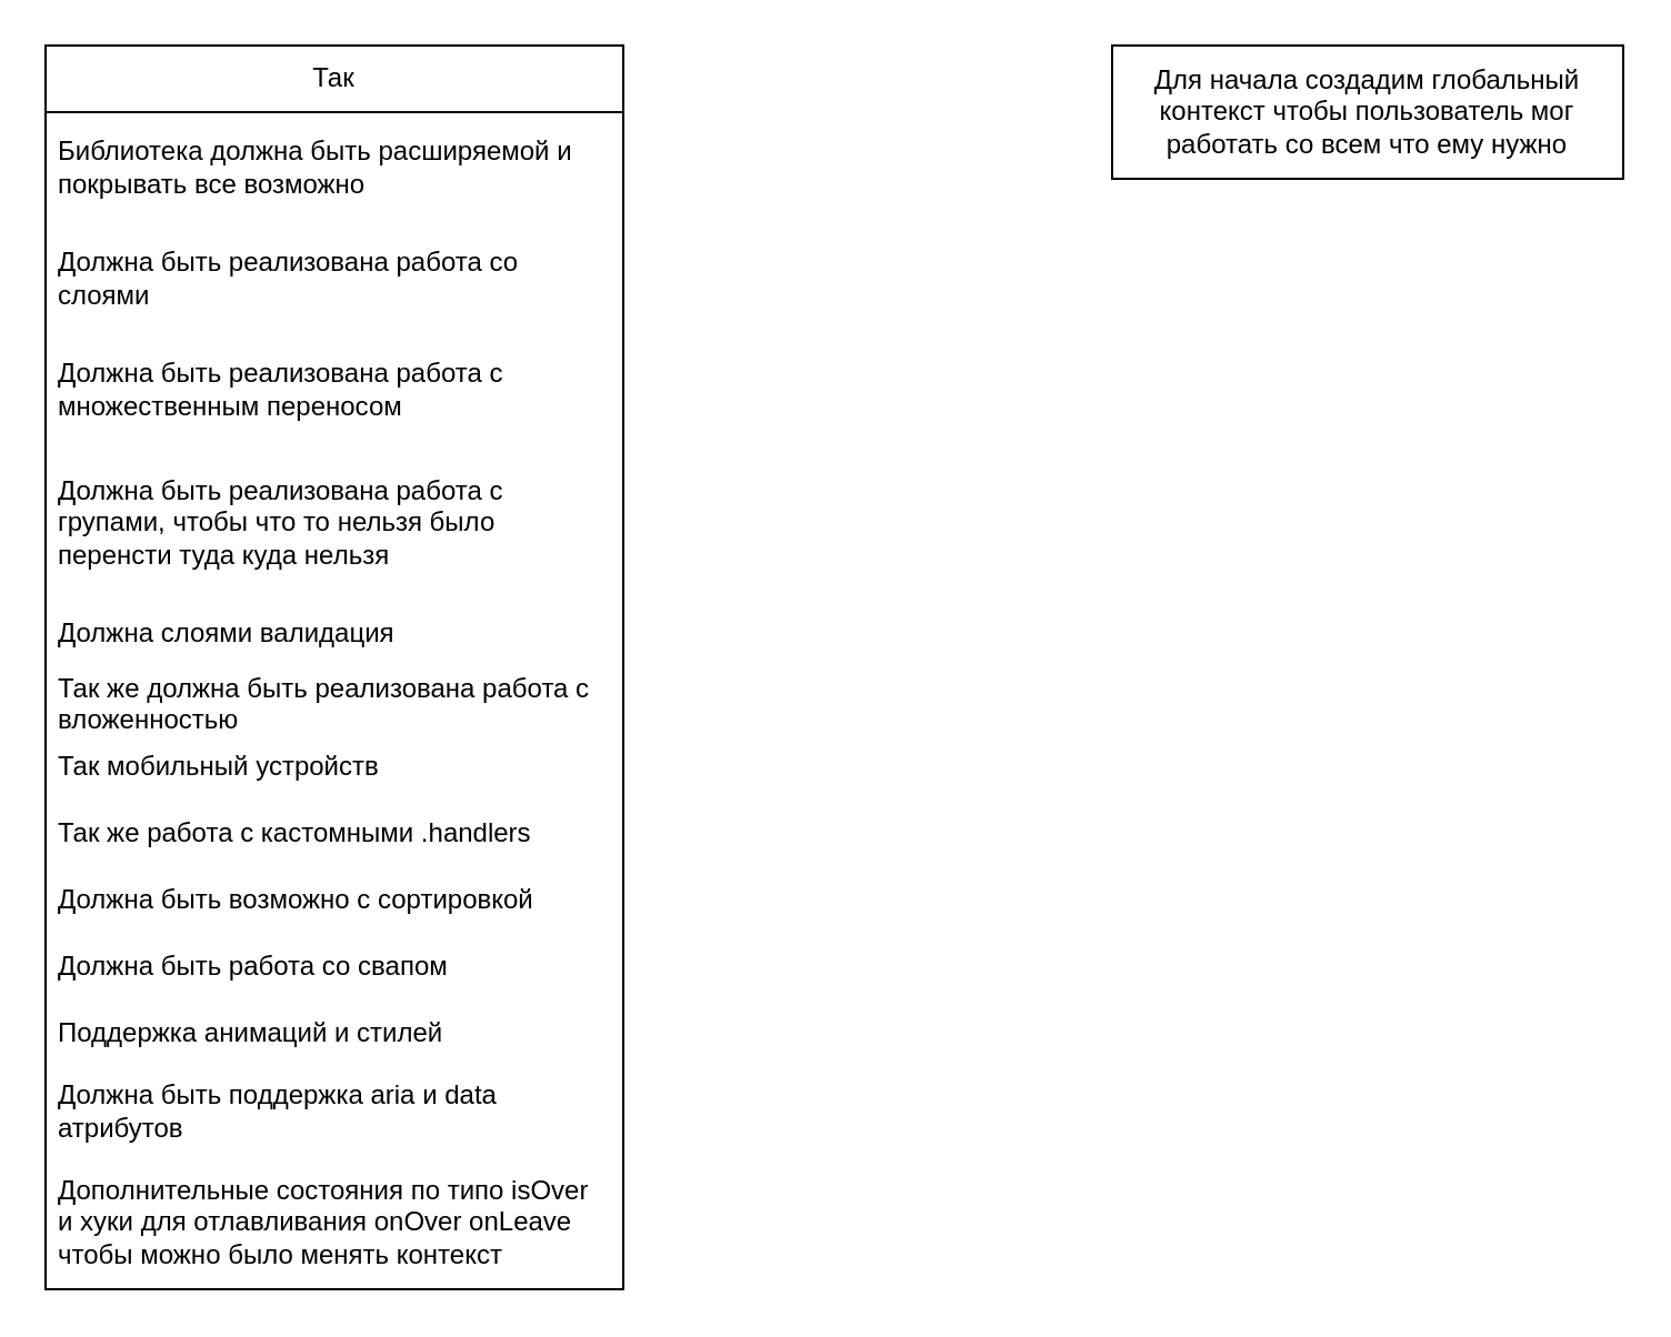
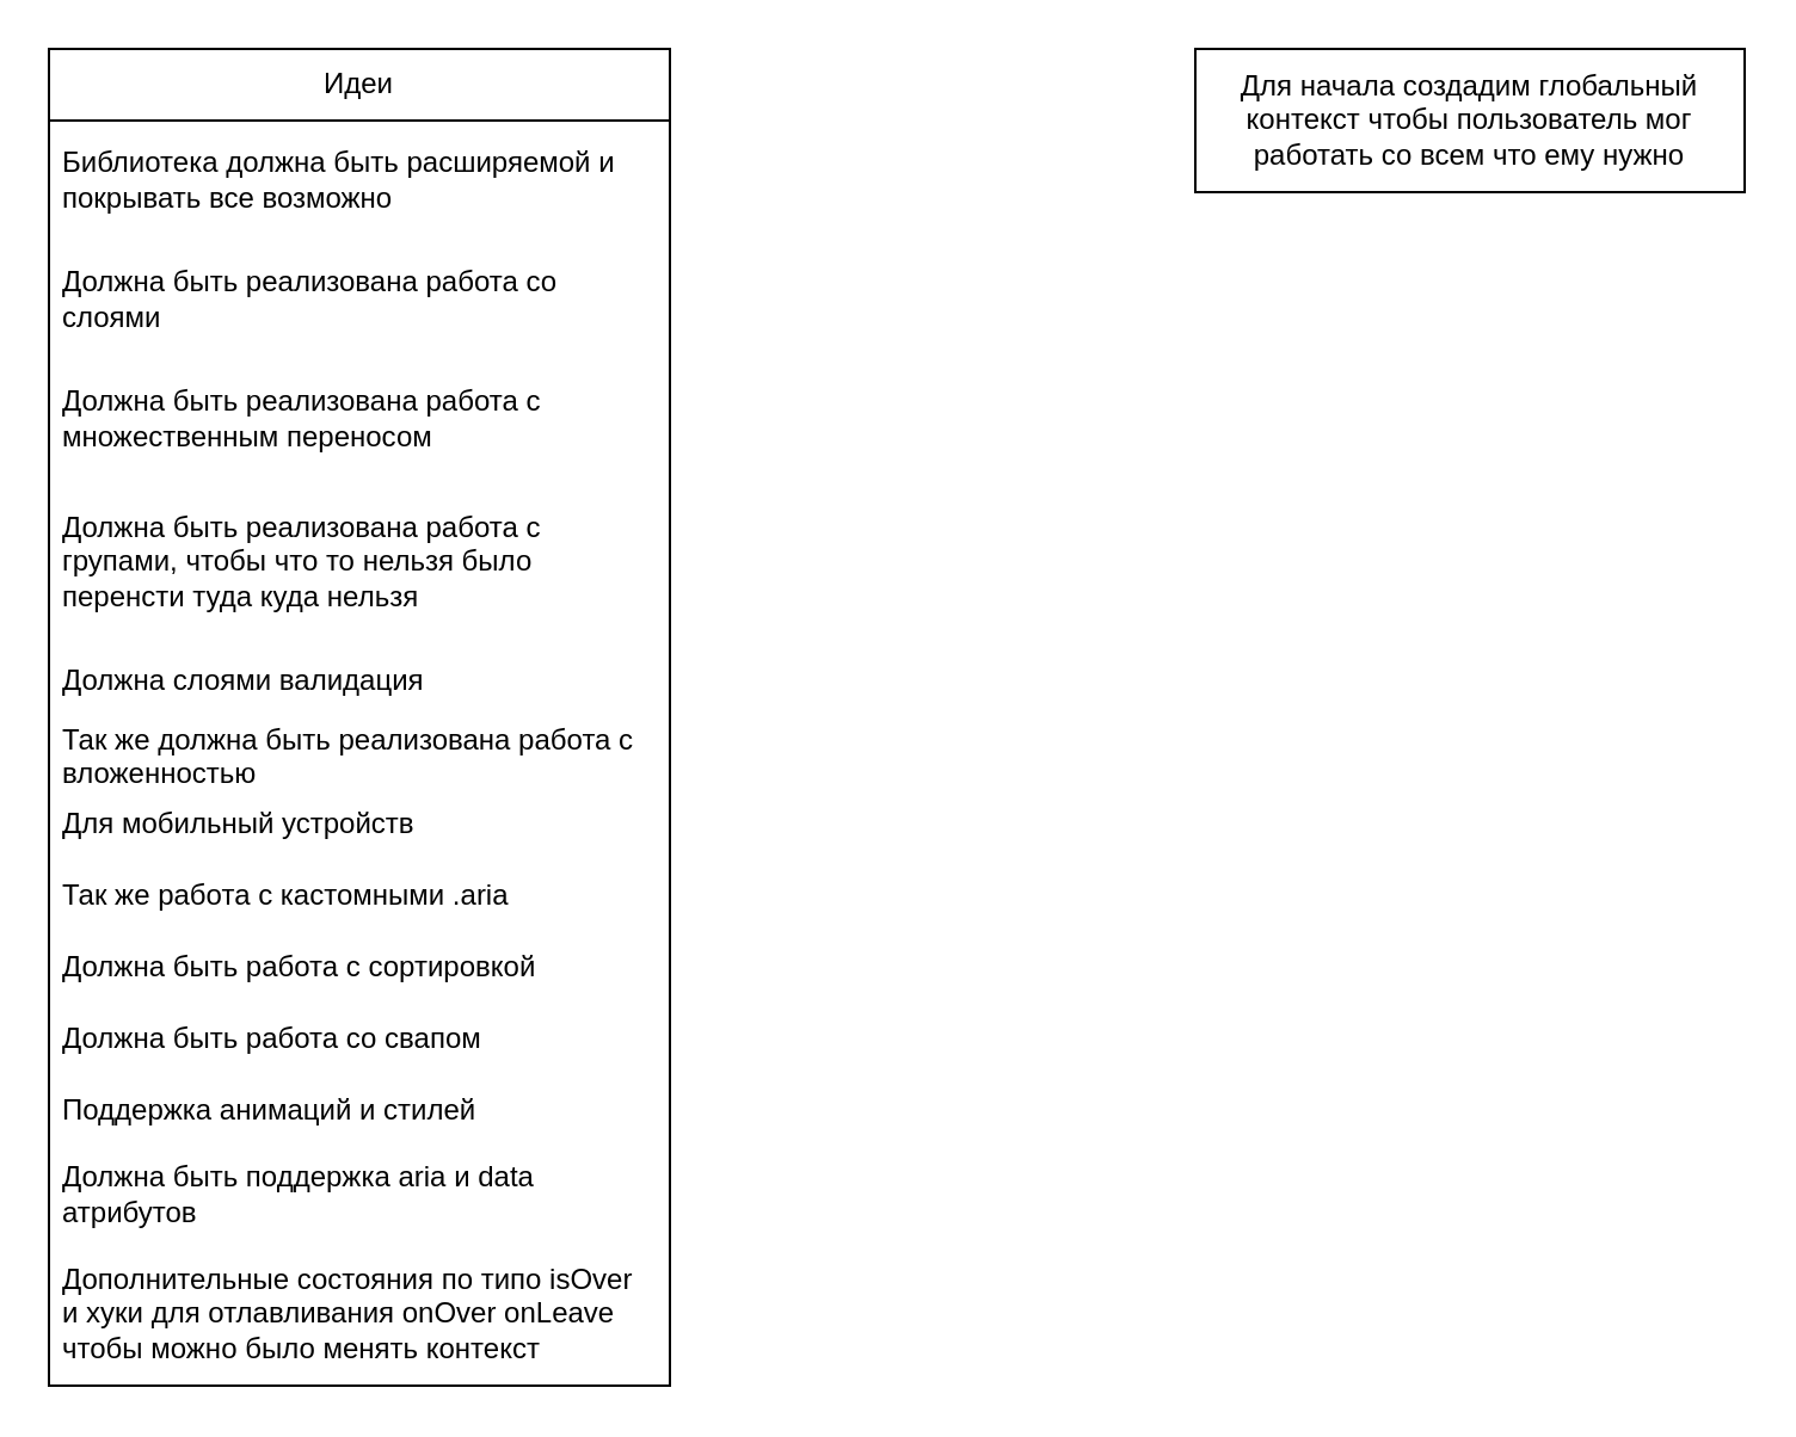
  <mxCell id="0" />
  <mxCell id="1" parent="0" />
- <mxCell id="2" value="Так" style="swimlane;fontStyle=0;childLayout=stackLayout;horizontal=1;startSize=30;horizontalStack=0;resizeParent=1;resizeParentMax=0;resizeLast=0;collapsible=1;marginBottom=0;whiteSpace=wrap;html=1;" vertex="1" parent="1"><mxGeometry x="20" y="20" width="260" height="560" as="geometry" /></mxCell>
+ <mxCell id="2" value="Идеи" style="swimlane;fontStyle=0;childLayout=stackLayout;horizontal=1;startSize=30;horizontalStack=0;resizeParent=1;resizeParentMax=0;resizeLast=0;collapsible=1;marginBottom=0;whiteSpace=wrap;html=1;" vertex="1" parent="1"><mxGeometry x="20" y="20" width="260" height="560" as="geometry" /></mxCell>
  <mxCell id="3" value="Библиотека должна быть расширяемой и покрывать все возможно" style="text;strokeColor=none;fillColor=none;align=left;verticalAlign=middle;spacingLeft=4;spacingRight=4;overflow=hidden;points=[[0,0.5],[1,0.5]];portConstraint=eastwest;rotatable=0;whiteSpace=wrap;html=1;" vertex="1" parent="2"><mxGeometry y="30" width="260" height="50" as="geometry" /></mxCell>
  <mxCell id="4" value="Должна быть реализована работа со слоями" style="text;strokeColor=none;fillColor=none;align=left;verticalAlign=middle;spacingLeft=4;spacingRight=4;overflow=hidden;points=[[0,0.5],[1,0.5]];portConstraint=eastwest;rotatable=0;whiteSpace=wrap;html=1;" vertex="1" parent="2"><mxGeometry y="80" width="260" height="50" as="geometry" /></mxCell>
  <mxCell id="5" value="Должна быть реализована работа с множественным переносом" style="text;strokeColor=none;fillColor=none;align=left;verticalAlign=middle;spacingLeft=4;spacingRight=4;overflow=hidden;points=[[0,0.5],[1,0.5]];portConstraint=eastwest;rotatable=0;whiteSpace=wrap;html=1;" vertex="1" parent="2"><mxGeometry y="130" width="260" height="50" as="geometry" /></mxCell>
  <mxCell id="6" value="Должна быть реализована работа с групами, чтобы что то нельзя было перенсти туда куда нельзя" style="text;strokeColor=none;fillColor=none;align=left;verticalAlign=middle;spacingLeft=4;spacingRight=4;overflow=hidden;points=[[0,0.5],[1,0.5]];portConstraint=eastwest;rotatable=0;whiteSpace=wrap;html=1;" vertex="1" parent="2"><mxGeometry y="180" width="260" height="70" as="geometry" /></mxCell>
  <mxCell id="7" value="Должна слоями валидация" style="text;strokeColor=none;fillColor=none;align=left;verticalAlign=middle;spacingLeft=4;spacingRight=4;overflow=hidden;points=[[0,0.5],[1,0.5]];portConstraint=eastwest;rotatable=0;whiteSpace=wrap;html=1;" vertex="1" parent="2"><mxGeometry y="250" width="260" height="30" as="geometry" /></mxCell>
  <mxCell id="8" value="Так же должна быть реализована работа с вложенностью" style="text;strokeColor=none;fillColor=none;align=left;verticalAlign=middle;spacingLeft=4;spacingRight=4;overflow=hidden;points=[[0,0.5],[1,0.5]];portConstraint=eastwest;rotatable=0;whiteSpace=wrap;html=1;" vertex="1" parent="2"><mxGeometry y="280" width="260" height="30" as="geometry" /></mxCell>
- <mxCell id="9" value="Так мобильный устройств" style="text;strokeColor=none;fillColor=none;align=left;verticalAlign=middle;spacingLeft=4;spacingRight=4;overflow=hidden;points=[[0,0.5],[1,0.5]];portConstraint=eastwest;rotatable=0;whiteSpace=wrap;html=1;" vertex="1" parent="2"><mxGeometry y="310" width="260" height="30" as="geometry" /></mxCell>
- <mxCell id="10" value="Так же работа с кастомными .handlers" style="text;strokeColor=none;fillColor=none;align=left;verticalAlign=middle;spacingLeft=4;spacingRight=4;overflow=hidden;points=[[0,0.5],[1,0.5]];portConstraint=eastwest;rotatable=0;whiteSpace=wrap;html=1;" vertex="1" parent="2"><mxGeometry y="340" width="260" height="30" as="geometry" /></mxCell>
- <mxCell id="11" value="Должна быть возможно с сортировкой" style="text;strokeColor=none;fillColor=none;align=left;verticalAlign=middle;spacingLeft=4;spacingRight=4;overflow=hidden;points=[[0,0.5],[1,0.5]];portConstraint=eastwest;rotatable=0;whiteSpace=wrap;html=1;" vertex="1" parent="2"><mxGeometry y="370" width="260" height="30" as="geometry" /></mxCell>
+ <mxCell id="9" value="Для мобильный устройств" style="text;strokeColor=none;fillColor=none;align=left;verticalAlign=middle;spacingLeft=4;spacingRight=4;overflow=hidden;points=[[0,0.5],[1,0.5]];portConstraint=eastwest;rotatable=0;whiteSpace=wrap;html=1;" vertex="1" parent="2"><mxGeometry y="310" width="260" height="30" as="geometry" /></mxCell>
+ <mxCell id="10" value="Так же работа с кастомными .aria" style="text;strokeColor=none;fillColor=none;align=left;verticalAlign=middle;spacingLeft=4;spacingRight=4;overflow=hidden;points=[[0,0.5],[1,0.5]];portConstraint=eastwest;rotatable=0;whiteSpace=wrap;html=1;" vertex="1" parent="2"><mxGeometry y="340" width="260" height="30" as="geometry" /></mxCell>
+ <mxCell id="11" value="Должна быть работа с сортировкой" style="text;strokeColor=none;fillColor=none;align=left;verticalAlign=middle;spacingLeft=4;spacingRight=4;overflow=hidden;points=[[0,0.5],[1,0.5]];portConstraint=eastwest;rotatable=0;whiteSpace=wrap;html=1;" vertex="1" parent="2"><mxGeometry y="370" width="260" height="30" as="geometry" /></mxCell>
  <mxCell id="12" value="Должна быть работа со свапом" style="text;strokeColor=none;fillColor=none;align=left;verticalAlign=middle;spacingLeft=4;spacingRight=4;overflow=hidden;points=[[0,0.5],[1,0.5]];portConstraint=eastwest;rotatable=0;whiteSpace=wrap;html=1;" vertex="1" parent="2"><mxGeometry y="400" width="260" height="30" as="geometry" /></mxCell>
  <mxCell id="13" value="Поддержка анимаций и стилей" style="text;strokeColor=none;fillColor=none;align=left;verticalAlign=middle;spacingLeft=4;spacingRight=4;overflow=hidden;points=[[0,0.5],[1,0.5]];portConstraint=eastwest;rotatable=0;whiteSpace=wrap;html=1;" vertex="1" parent="2"><mxGeometry y="430" width="260" height="30" as="geometry" /></mxCell>
  <mxCell id="14" value="Должна быть поддержка aria и data атрибутов" style="text;strokeColor=none;fillColor=none;align=left;verticalAlign=middle;spacingLeft=4;spacingRight=4;overflow=hidden;points=[[0,0.5],[1,0.5]];portConstraint=eastwest;rotatable=0;whiteSpace=wrap;html=1;" vertex="1" parent="2"><mxGeometry y="460" width="260" height="40" as="geometry" /></mxCell>
  <mxCell id="15" value="Дополнительные состояния по типо isOver&lt;br&gt;и хуки для отлавливания onOver onLeave чтобы можно было менять контекст" style="text;strokeColor=none;fillColor=none;align=left;verticalAlign=middle;spacingLeft=4;spacingRight=4;overflow=hidden;points=[[0,0.5],[1,0.5]];portConstraint=eastwest;rotatable=0;whiteSpace=wrap;html=1;" vertex="1" parent="2"><mxGeometry y="500" width="260" height="60" as="geometry" /></mxCell>
  <mxCell id="16" value="Для начала создадим глобальный контекст чтобы пользователь мог работать со всем что ему нужно" style="rounded=0;whiteSpace=wrap;html=1;" vertex="1" parent="1"><mxGeometry x="500" y="20" width="230" height="60" as="geometry" /></mxCell>
